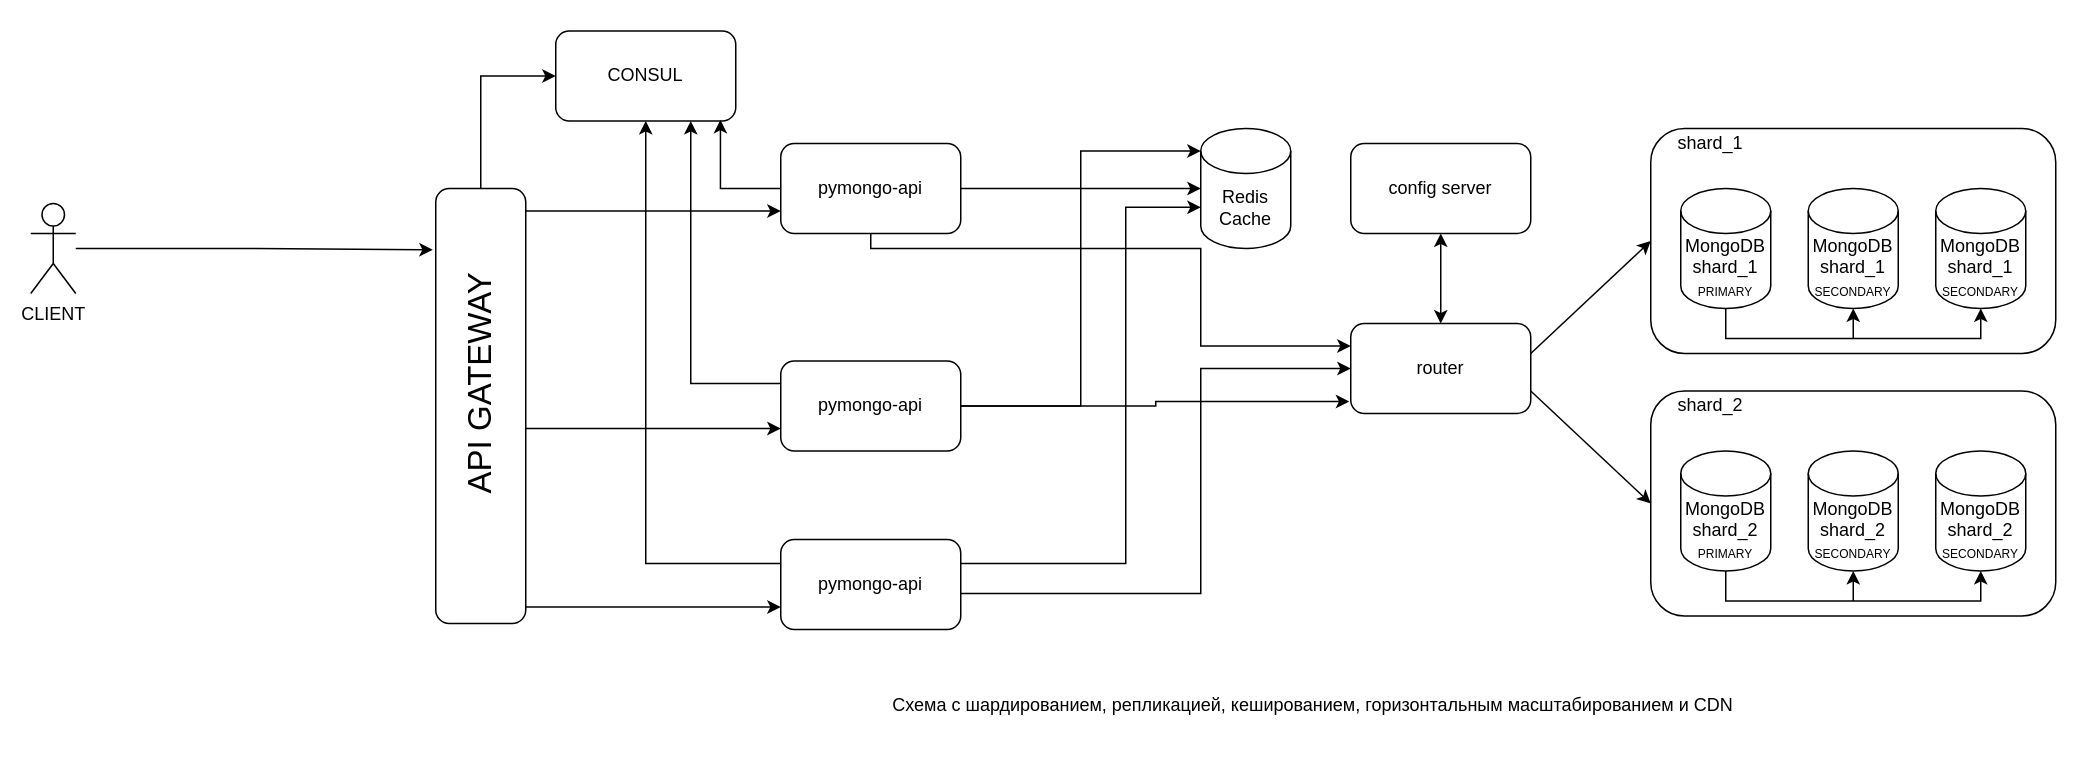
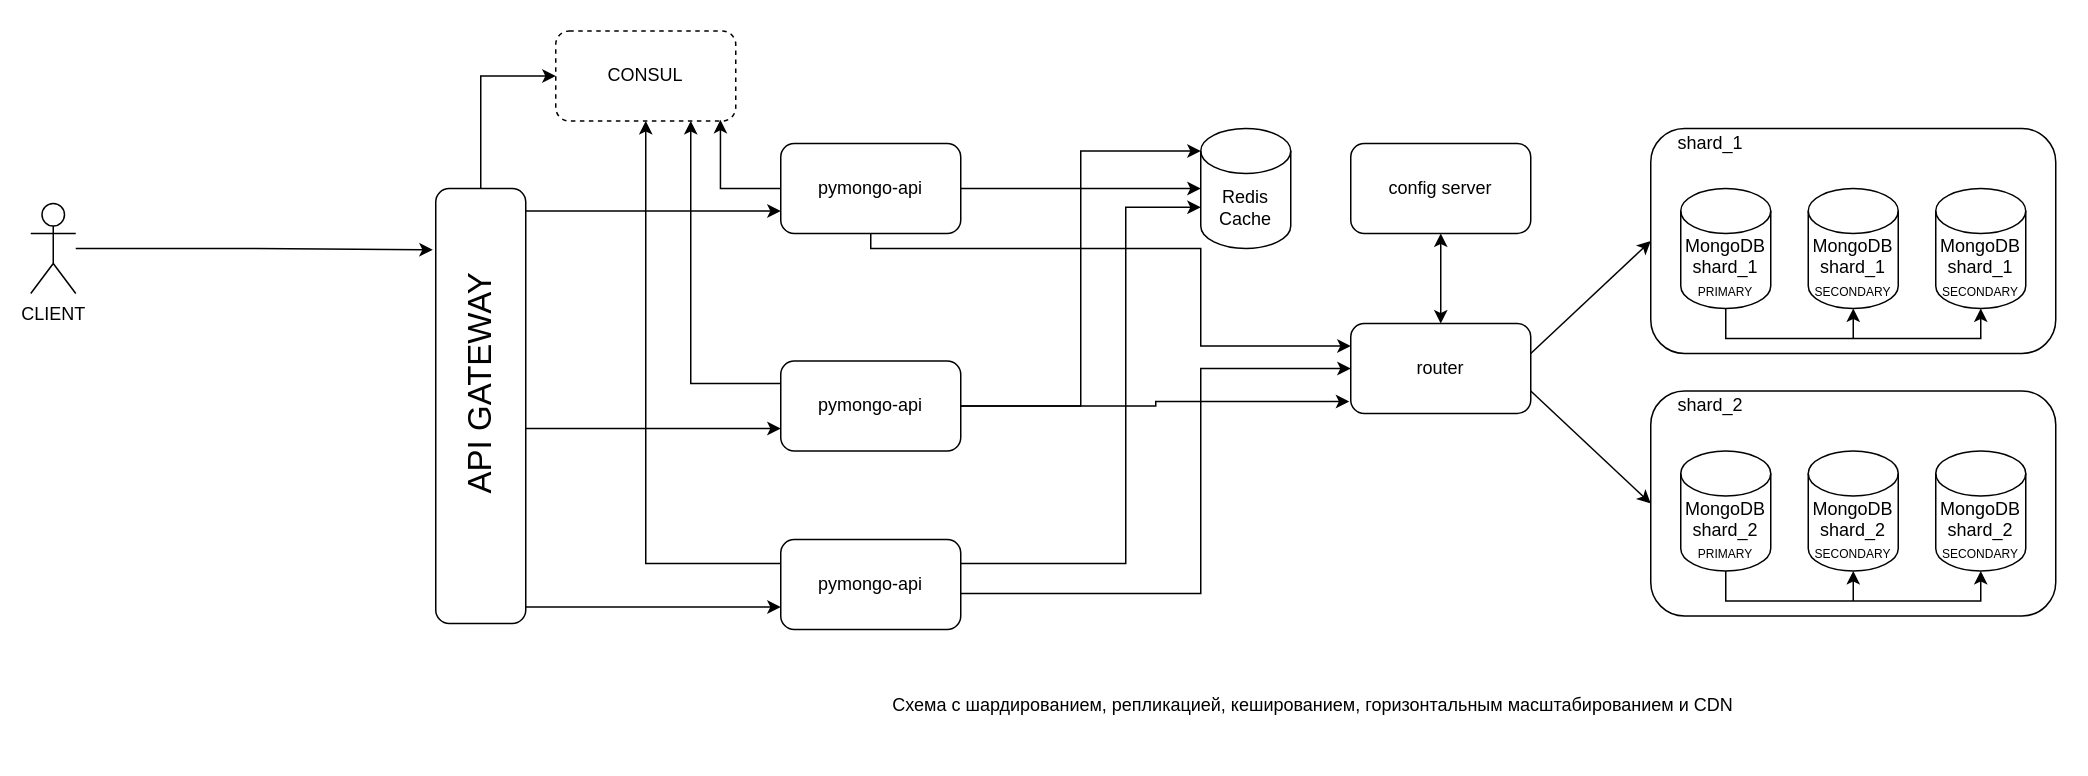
  <mxCell id="0" />
  <mxCell id="1" parent="0" />
  <mxCell id="2" value="" style="rounded=1;whiteSpace=wrap;html=1;align=left;" parent="1" vertex="1"><mxGeometry x="1100" y="85" width="270" height="150" as="geometry" /></mxCell>
  <mxCell id="3" value="MongoDB&lt;div&gt;shard_1&lt;/div&gt;&lt;div&gt;&lt;font style=&quot;font-size: 8px;&quot;&gt;PRIMARY&lt;/font&gt;&lt;/div&gt;" style="shape=cylinder3;whiteSpace=wrap;html=1;boundedLbl=1;backgroundOutline=1;size=15;" parent="1" vertex="1"><mxGeometry x="1120" y="125" width="60" height="80" as="geometry" /></mxCell>
  <mxCell id="4" style="edgeStyle=orthogonalEdgeStyle;rounded=0;orthogonalLoop=1;jettySize=auto;html=1;entryX=0;entryY=0.5;entryDx=0;entryDy=0;" parent="1" source="6" target="7" edge="1"><mxGeometry relative="1" as="geometry"><Array as="points"><mxPoint x="800" y="395" /><mxPoint x="800" y="245" /></Array></mxGeometry></mxCell>
  <mxCell id="5" style="edgeStyle=orthogonalEdgeStyle;rounded=0;orthogonalLoop=1;jettySize=auto;html=1;entryX=0.5;entryY=1;entryDx=0;entryDy=0;" parent="1" source="6" target="40" edge="1"><mxGeometry relative="1" as="geometry"><Array as="points"><mxPoint x="430" y="375" /></Array></mxGeometry></mxCell>
  <mxCell id="6" value="pymongo-api" style="rounded=1;whiteSpace=wrap;html=1;" parent="1" vertex="1"><mxGeometry x="520" y="359" width="120" height="60" as="geometry" /></mxCell>
  <mxCell id="7" value="router" style="rounded=1;whiteSpace=wrap;html=1;" parent="1" vertex="1"><mxGeometry x="900" y="215" width="120" height="60" as="geometry" /></mxCell>
  <mxCell id="8" value="config server" style="rounded=1;whiteSpace=wrap;html=1;" parent="1" vertex="1"><mxGeometry x="900" y="95" width="120" height="60" as="geometry" /></mxCell>
  <mxCell id="9" value="" style="endArrow=classic;startArrow=classic;html=1;rounded=0;exitX=0.5;exitY=0;exitDx=0;exitDy=0;" parent="1" source="7" edge="1"><mxGeometry width="50" height="50" relative="1" as="geometry"><mxPoint x="930" y="405" as="sourcePoint" /><mxPoint x="960" y="155" as="targetPoint" /></mxGeometry></mxCell>
  <mxCell id="10" value="Схема с шардированием, репликацией, кешированием, горизонтальным масштабированием и CDN" style="text;html=1;align=center;verticalAlign=middle;whiteSpace=wrap;rounded=0;" parent="1" vertex="1"><mxGeometry x="580" y="445" width="590" height="50" as="geometry" /></mxCell>
  <mxCell id="11" value="MongoDB&lt;div&gt;shard_1&lt;/div&gt;&lt;div&gt;&lt;font style=&quot;font-size: 8px;&quot;&gt;SECONDARY&lt;/font&gt;&lt;/div&gt;" style="shape=cylinder3;whiteSpace=wrap;html=1;boundedLbl=1;backgroundOutline=1;size=15;" parent="1" vertex="1"><mxGeometry x="1205" y="125" width="60" height="80" as="geometry" /></mxCell>
  <mxCell id="12" value="MongoDB&lt;div&gt;shard_1&lt;/div&gt;&lt;div&gt;&lt;font style=&quot;font-size: 8px;&quot;&gt;SECONDARY&lt;/font&gt;&lt;/div&gt;" style="shape=cylinder3;whiteSpace=wrap;html=1;boundedLbl=1;backgroundOutline=1;size=15;" parent="1" vertex="1"><mxGeometry x="1290" y="125" width="60" height="80" as="geometry" /></mxCell>
  <mxCell id="13" value="shard_1" style="text;html=1;align=center;verticalAlign=middle;whiteSpace=wrap;rounded=0;" parent="1" vertex="1"><mxGeometry x="1110" y="80" width="60" height="30" as="geometry" /></mxCell>
  <mxCell id="14" value="" style="endArrow=classic;html=1;rounded=0;exitX=0.5;exitY=1;exitDx=0;exitDy=0;exitPerimeter=0;entryX=0.5;entryY=1;entryDx=0;entryDy=0;entryPerimeter=0;" parent="1" source="3" target="12" edge="1"><mxGeometry width="50" height="50" relative="1" as="geometry"><mxPoint x="1200" y="295" as="sourcePoint" /><mxPoint x="1250" y="245" as="targetPoint" /><Array as="points"><mxPoint x="1150" y="225" /><mxPoint x="1320" y="225" /></Array></mxGeometry></mxCell>
  <mxCell id="15" value="" style="endArrow=classic;html=1;rounded=0;entryX=0.5;entryY=1;entryDx=0;entryDy=0;entryPerimeter=0;" parent="1" target="11" edge="1"><mxGeometry width="50" height="50" relative="1" as="geometry"><mxPoint x="1235" y="225" as="sourcePoint" /><mxPoint x="1330" y="265" as="targetPoint" /></mxGeometry></mxCell>
  <mxCell id="16" value="" style="rounded=1;whiteSpace=wrap;html=1;align=left;" parent="1" vertex="1"><mxGeometry x="1100" y="260" width="270" height="150" as="geometry" /></mxCell>
  <mxCell id="17" value="MongoDB&lt;div&gt;shard_2&lt;/div&gt;&lt;div&gt;&lt;font style=&quot;font-size: 8px;&quot;&gt;PRIMARY&lt;/font&gt;&lt;/div&gt;" style="shape=cylinder3;whiteSpace=wrap;html=1;boundedLbl=1;backgroundOutline=1;size=15;" parent="1" vertex="1"><mxGeometry x="1120" y="300" width="60" height="80" as="geometry" /></mxCell>
  <mxCell id="18" value="MongoDB&lt;div&gt;shard_2&lt;/div&gt;&lt;div&gt;&lt;font style=&quot;font-size: 8px;&quot;&gt;SECONDARY&lt;/font&gt;&lt;/div&gt;" style="shape=cylinder3;whiteSpace=wrap;html=1;boundedLbl=1;backgroundOutline=1;size=15;" parent="1" vertex="1"><mxGeometry x="1205" y="300" width="60" height="80" as="geometry" /></mxCell>
  <mxCell id="19" value="MongoDB&lt;div&gt;shard_2&lt;/div&gt;&lt;div&gt;&lt;font style=&quot;font-size: 8px;&quot;&gt;SECONDARY&lt;/font&gt;&lt;/div&gt;" style="shape=cylinder3;whiteSpace=wrap;html=1;boundedLbl=1;backgroundOutline=1;size=15;" parent="1" vertex="1"><mxGeometry x="1290" y="300" width="60" height="80" as="geometry" /></mxCell>
  <mxCell id="20" value="shard_2" style="text;html=1;align=center;verticalAlign=middle;whiteSpace=wrap;rounded=0;" parent="1" vertex="1"><mxGeometry x="1110" y="255" width="60" height="30" as="geometry" /></mxCell>
  <mxCell id="21" value="" style="endArrow=classic;html=1;rounded=0;exitX=0.5;exitY=1;exitDx=0;exitDy=0;exitPerimeter=0;entryX=0.5;entryY=1;entryDx=0;entryDy=0;entryPerimeter=0;" parent="1" source="17" target="19" edge="1"><mxGeometry width="50" height="50" relative="1" as="geometry"><mxPoint x="1200" y="470" as="sourcePoint" /><mxPoint x="1250" y="420" as="targetPoint" /><Array as="points"><mxPoint x="1150" y="400" /><mxPoint x="1320" y="400" /></Array></mxGeometry></mxCell>
  <mxCell id="22" value="" style="endArrow=classic;html=1;rounded=0;entryX=0.5;entryY=1;entryDx=0;entryDy=0;entryPerimeter=0;" parent="1" target="18" edge="1"><mxGeometry width="50" height="50" relative="1" as="geometry"><mxPoint x="1235" y="400" as="sourcePoint" /><mxPoint x="1330" y="440" as="targetPoint" /></mxGeometry></mxCell>
  <mxCell id="23" value="" style="endArrow=classic;html=1;rounded=0;entryX=0;entryY=0.5;entryDx=0;entryDy=0;" parent="1" target="2" edge="1"><mxGeometry width="50" height="50" relative="1" as="geometry"><mxPoint x="1020" y="235" as="sourcePoint" /><mxPoint x="1070" y="185" as="targetPoint" /></mxGeometry></mxCell>
  <mxCell id="24" value="" style="endArrow=classic;html=1;rounded=0;exitX=1;exitY=0.75;exitDx=0;exitDy=0;entryX=0;entryY=0.5;entryDx=0;entryDy=0;" parent="1" source="7" target="16" edge="1"><mxGeometry width="50" height="50" relative="1" as="geometry"><mxPoint x="1010" y="385" as="sourcePoint" /><mxPoint x="1060" y="335" as="targetPoint" /></mxGeometry></mxCell>
  <mxCell id="25" value="Redis&lt;div&gt;Cache&lt;/div&gt;" style="shape=cylinder3;whiteSpace=wrap;html=1;boundedLbl=1;backgroundOutline=1;size=15;" parent="1" vertex="1"><mxGeometry x="800" y="85" width="60" height="80" as="geometry" /></mxCell>
  <mxCell id="26" style="edgeStyle=orthogonalEdgeStyle;rounded=0;orthogonalLoop=1;jettySize=auto;html=1;entryX=0;entryY=0;entryDx=0;entryDy=52.5;entryPerimeter=0;" parent="1" source="6" target="25" edge="1"><mxGeometry relative="1" as="geometry"><Array as="points"><mxPoint x="750" y="375" /><mxPoint x="750" y="138" /></Array></mxGeometry></mxCell>
  <mxCell id="27" style="edgeStyle=orthogonalEdgeStyle;rounded=0;orthogonalLoop=1;jettySize=auto;html=1;entryX=0.75;entryY=1;entryDx=0;entryDy=0;" parent="1" source="28" target="40" edge="1"><mxGeometry relative="1" as="geometry"><Array as="points"><mxPoint x="460" y="255" /></Array></mxGeometry></mxCell>
  <mxCell id="28" value="pymongo-api" style="rounded=1;whiteSpace=wrap;html=1;" parent="1" vertex="1"><mxGeometry x="520" y="240" width="120" height="60" as="geometry" /></mxCell>
  <mxCell id="29" style="edgeStyle=orthogonalEdgeStyle;rounded=0;orthogonalLoop=1;jettySize=auto;html=1;entryX=0;entryY=0.25;entryDx=0;entryDy=0;" parent="1" source="30" target="7" edge="1"><mxGeometry relative="1" as="geometry"><Array as="points"><mxPoint x="800" y="165" /><mxPoint x="800" y="230" /></Array></mxGeometry></mxCell>
  <mxCell id="30" value="pymongo-api" style="rounded=1;whiteSpace=wrap;html=1;" parent="1" vertex="1"><mxGeometry x="520" y="95" width="120" height="60" as="geometry" /></mxCell>
  <mxCell id="31" style="edgeStyle=orthogonalEdgeStyle;rounded=0;orthogonalLoop=1;jettySize=auto;html=1;entryX=-0.008;entryY=0.867;entryDx=0;entryDy=0;entryPerimeter=0;" parent="1" source="28" target="7" edge="1"><mxGeometry relative="1" as="geometry" /></mxCell>
  <mxCell id="32" style="edgeStyle=orthogonalEdgeStyle;rounded=0;orthogonalLoop=1;jettySize=auto;html=1;entryX=0;entryY=0.5;entryDx=0;entryDy=0;entryPerimeter=0;" parent="1" source="28" target="25" edge="1"><mxGeometry relative="1" as="geometry" /></mxCell>
  <mxCell id="33" style="edgeStyle=orthogonalEdgeStyle;rounded=0;orthogonalLoop=1;jettySize=auto;html=1;entryX=0;entryY=0;entryDx=0;entryDy=15;entryPerimeter=0;" parent="1" source="30" target="25" edge="1"><mxGeometry relative="1" as="geometry" /></mxCell>
  <mxCell id="34" style="edgeStyle=orthogonalEdgeStyle;rounded=0;orthogonalLoop=1;jettySize=auto;html=1;entryX=0;entryY=0.5;entryDx=0;entryDy=0;" parent="1" source="38" target="40" edge="1"><mxGeometry relative="1" as="geometry"><Array as="points"><mxPoint x="320" y="50" /></Array></mxGeometry></mxCell>
  <mxCell id="35" style="edgeStyle=orthogonalEdgeStyle;rounded=0;orthogonalLoop=1;jettySize=auto;html=1;entryX=0;entryY=0.75;entryDx=0;entryDy=0;" parent="1" source="38" target="30" edge="1"><mxGeometry relative="1" as="geometry"><Array as="points"><mxPoint x="380" y="140" /><mxPoint x="380" y="140" /></Array></mxGeometry></mxCell>
  <mxCell id="36" style="edgeStyle=orthogonalEdgeStyle;rounded=0;orthogonalLoop=1;jettySize=auto;html=1;entryX=0;entryY=0.75;entryDx=0;entryDy=0;" parent="1" source="38" target="6" edge="1"><mxGeometry relative="1" as="geometry"><Array as="points"><mxPoint x="390" y="404" /><mxPoint x="390" y="404" /></Array></mxGeometry></mxCell>
  <mxCell id="37" style="edgeStyle=orthogonalEdgeStyle;rounded=0;orthogonalLoop=1;jettySize=auto;html=1;entryX=0;entryY=0.75;entryDx=0;entryDy=0;" parent="1" source="38" target="28" edge="1"><mxGeometry relative="1" as="geometry"><Array as="points"><mxPoint x="390" y="285" /><mxPoint x="390" y="285" /></Array></mxGeometry></mxCell>
  <mxCell id="38" value="" style="rounded=1;whiteSpace=wrap;html=1;" parent="1" vertex="1"><mxGeometry x="290" y="125" width="60" height="290" as="geometry" /></mxCell>
  <mxCell id="39" value="&lt;font style=&quot;font-size: 22px;&quot;&gt;API GATEWAY&lt;/font&gt;" style="text;html=1;align=center;verticalAlign=middle;whiteSpace=wrap;rounded=0;rotation=-90;" parent="1" vertex="1"><mxGeometry x="240" y="240" width="160" height="30" as="geometry" /></mxCell>
- <mxCell id="40" value="CONSUL" style="rounded=1;whiteSpace=wrap;html=1;" parent="1" vertex="1"><mxGeometry x="370" y="20" width="120" height="60" as="geometry" /></mxCell>
+ <mxCell id="40" value="CONSUL" style="rounded=1;whiteSpace=wrap;html=1;dashed=1;" parent="1" vertex="1"><mxGeometry x="370" y="20" width="120" height="60" as="geometry" /></mxCell>
  <mxCell id="41" style="edgeStyle=orthogonalEdgeStyle;rounded=0;orthogonalLoop=1;jettySize=auto;html=1;entryX=0.915;entryY=0.987;entryDx=0;entryDy=0;entryPerimeter=0;" parent="1" source="30" target="40" edge="1"><mxGeometry relative="1" as="geometry" /></mxCell>
  <mxCell id="42" value="CLIENT" style="shape=umlActor;verticalLabelPosition=bottom;verticalAlign=top;html=1;outlineConnect=0;" vertex="1" parent="1"><mxGeometry x="20" y="135" width="30" height="60" as="geometry" /></mxCell>
  <mxCell id="43" style="edgeStyle=orthogonalEdgeStyle;rounded=0;orthogonalLoop=1;jettySize=auto;html=1;entryX=-0.033;entryY=0.141;entryDx=0;entryDy=0;entryPerimeter=0;" edge="1" parent="1" source="42" target="38"><mxGeometry relative="1" as="geometry" /></mxCell>
